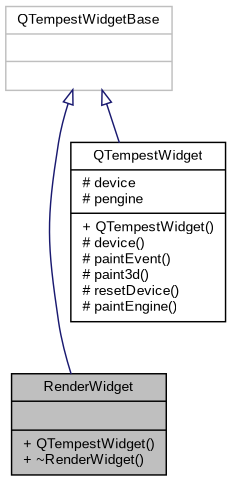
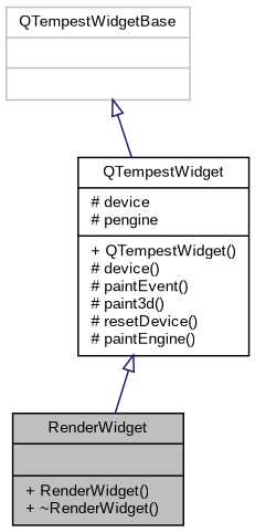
  digraph {
    fontname="Liberation Sans"
    node [color=black fillcolor=white fontname="Liberation Sans" fontsize=10 shape=record style=filled]
    edge [arrowtail=onormal color=midnightblue dir=back fontname="Liberation Sans" fontsize=10 labelfontname=Helvetica labelfontsize=10 style=solid]
-   n1 [fillcolor=grey75 fontcolor=black height=0.2 label="{RenderWidget\n||+ QTempestWidget()\l+ ~RenderWidget()\l}" width=0.4]
+   n1 [fillcolor=grey75 fontcolor=black height=0.2 label="{RenderWidget\n||+ RenderWidget()\l+ ~RenderWidget()\l}" width=0.4]
    n2 [height=0.2 label="{QTempestWidget\n|# device\l# pengine\l|+ QTempestWidget()\l# device()\l# paintEvent()\l# paint3d()\l# resetDevice()\l# paintEngine()\l}" width=0.4]
    n3 [color=grey75 height=0.2 label="{QTempestWidgetBase\n||}" width=0.4]
-   n3 -> n1
+   n2 -> n1
    n3 -> n2
  }
